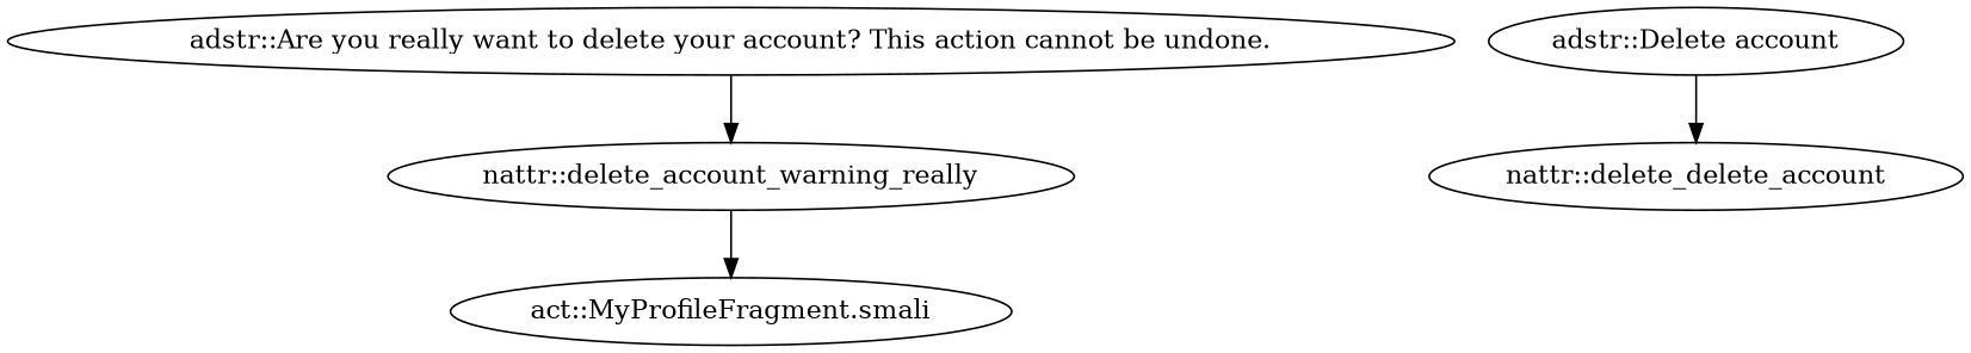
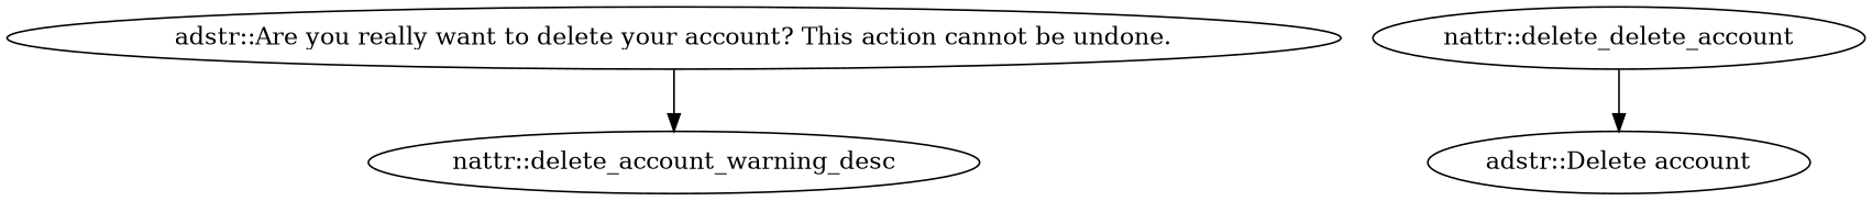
  digraph {
    "adstr::Are you really want to delete your account? This action cannot be undone."
-   "nattr::delete_account_warning_desc" [label="nattr::delete_account_warning_really"]
-   "act::MyProfileFragment.smali"
+   "nattr::delete_account_warning_desc"
    n4 [label="nattr::delete_delete_account"]
    "adstr::Delete account"
    "adstr::Are you really want to delete your account? This action cannot be undone." -> "nattr::delete_account_warning_desc"
-   "nattr::delete_account_warning_desc" -> "act::MyProfileFragment.smali"
-   "adstr::Delete account" -> n4
+   n4 -> "adstr::Delete account"
  }
